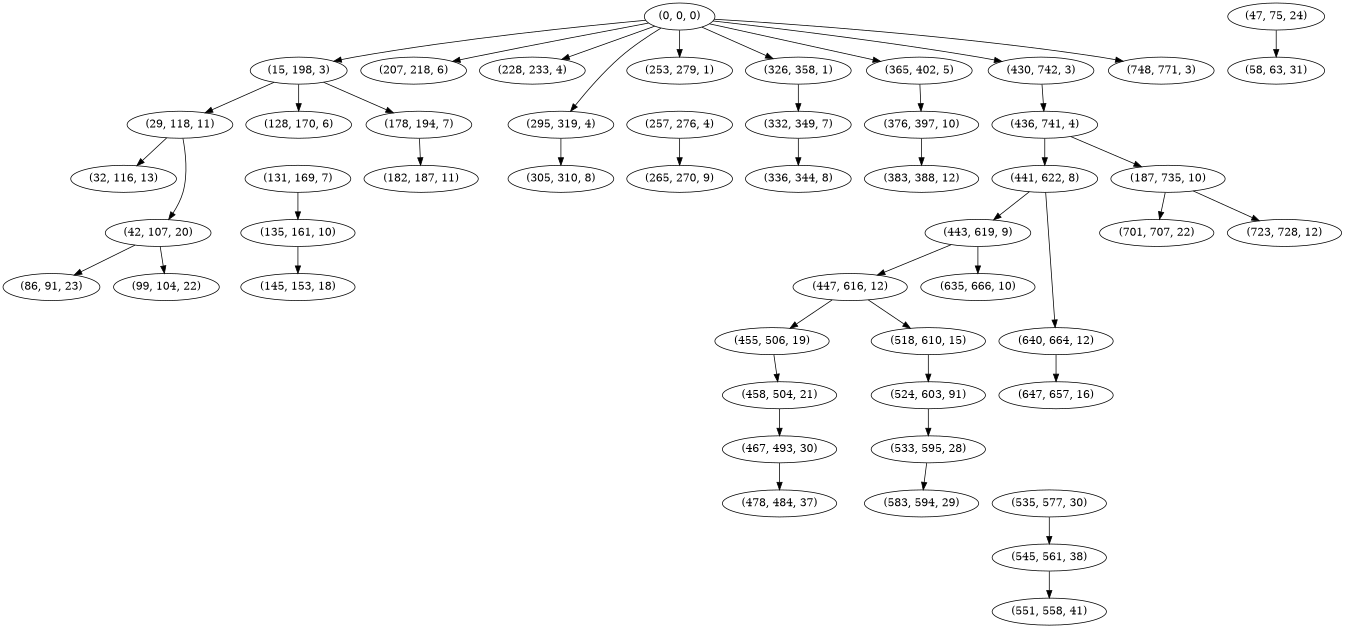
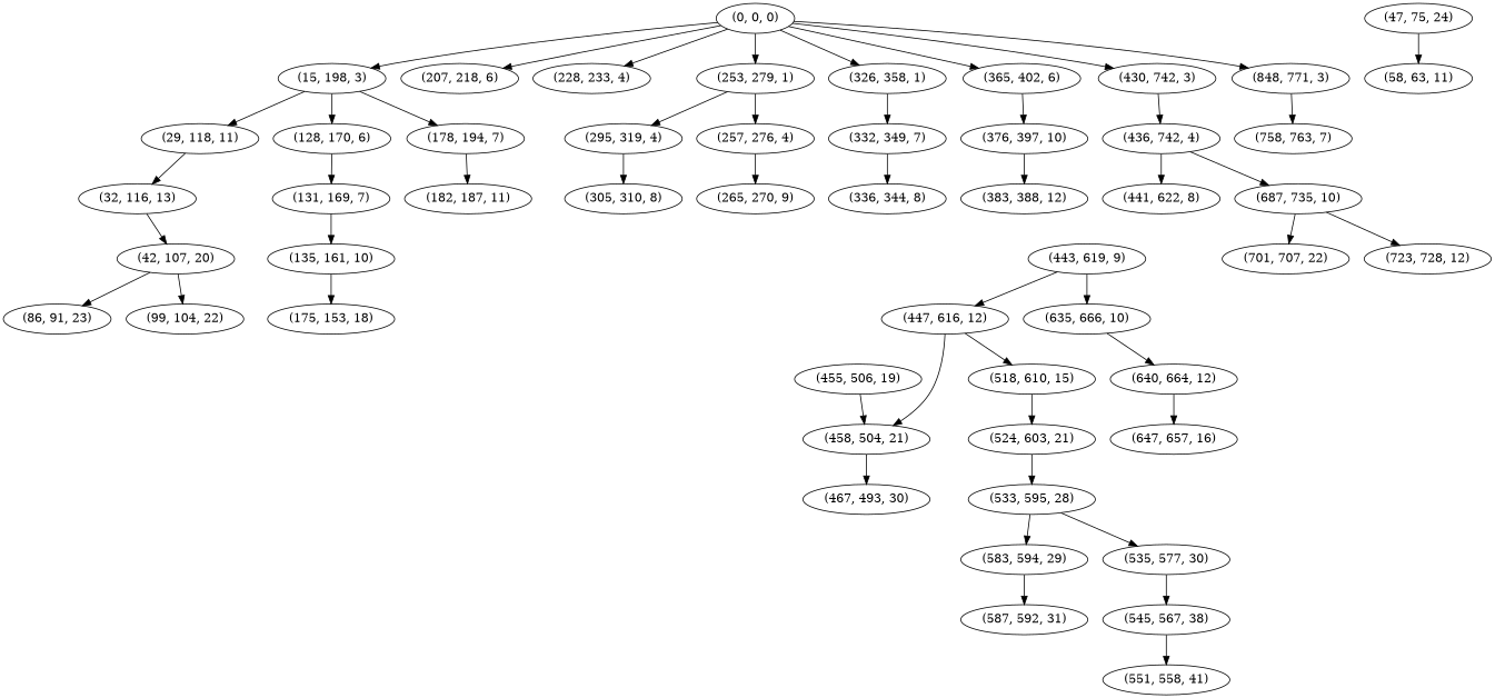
  digraph {
    "(0, 0, 0)"
    "(15, 198, 3)"
    "(207, 218, 6)"
    "(228, 233, 4)"
    "(253, 279, 1)"
    "(295, 319, 4)"
    "(326, 358, 1)"
-   "(365, 402, 5)"
+   "(365, 402, 5)" [label="(365, 402, 6)"]
    "(430, 742, 3)"
-   "(748, 771, 3)"
+   "(748, 771, 3)" [label="(848, 771, 3)"]
    "(29, 118, 11)"
    "(128, 170, 6)"
    "(178, 194, 7)"
    "(257, 276, 4)"
    "(305, 310, 8)"
    "(332, 349, 7)"
    "(376, 397, 10)"
-   "(436, 741, 4)"
+   "(436, 741, 4)" [label="(436, 742, 4)"]
+   "(758, 763, 7)"
    "(32, 116, 13)"
    "(131, 169, 7)"
    "(182, 187, 11)"
    "(42, 107, 20)"
    "(86, 91, 23)"
    "(99, 104, 22)"
    "(47, 75, 24)"
-   "(58, 63, 31)"
+   "(58, 63, 31)" [label="(58, 63, 11)"]
    "(135, 161, 10)"
-   "(145, 153, 18)"
+   "(145, 153, 18)" [label="(175, 153, 18)"]
    "(265, 270, 9)"
    "(336, 344, 8)"
    "(383, 388, 12)"
    "(441, 622, 8)"
-   "(687, 735, 10)" [label="(187, 735, 10)"]
+   "(687, 735, 10)"
    "(443, 619, 9)"
    "(635, 666, 10)"
    "(640, 664, 12)"
    "(701, 707, 22)"
    "(723, 728, 12)"
    "(447, 616, 12)"
    "(455, 506, 19)"
    "(518, 610, 15)"
    "(458, 504, 21)"
-   "(524, 603, 21)" [label="(524, 603, 91)"]
+   "(524, 603, 21)"
    "(467, 493, 30)"
-   "(478, 484, 37)"
    "(533, 595, 28)"
    "(535, 577, 30)"
    "(583, 594, 29)"
-   "(545, 567, 38)" [label="(545, 561, 38)"]
+   "(545, 567, 38)"
+   "(587, 592, 31)"
    "(551, 558, 41)"
    "(647, 657, 16)"
    "(0, 0, 0)" -> "(15, 198, 3)"
    "(0, 0, 0)" -> "(207, 218, 6)"
    "(0, 0, 0)" -> "(228, 233, 4)"
    "(0, 0, 0)" -> "(253, 279, 1)"
-   "(0, 0, 0)" -> "(295, 319, 4)"
+   "(253, 279, 1)" -> "(295, 319, 4)"
    "(0, 0, 0)" -> "(326, 358, 1)"
    "(0, 0, 0)" -> "(365, 402, 5)"
    "(0, 0, 0)" -> "(430, 742, 3)"
    "(0, 0, 0)" -> "(748, 771, 3)"
    "(15, 198, 3)" -> "(29, 118, 11)"
    "(15, 198, 3)" -> "(128, 170, 6)"
    "(15, 198, 3)" -> "(178, 194, 7)"
+   "(253, 279, 1)" -> "(257, 276, 4)"
    "(295, 319, 4)" -> "(305, 310, 8)"
    "(326, 358, 1)" -> "(332, 349, 7)"
    "(365, 402, 5)" -> "(376, 397, 10)"
    "(430, 742, 3)" -> "(436, 741, 4)"
+   "(748, 771, 3)" -> "(758, 763, 7)"
    "(29, 118, 11)" -> "(32, 116, 13)"
+   "(128, 170, 6)" -> "(131, 169, 7)"
    "(178, 194, 7)" -> "(182, 187, 11)"
    "(257, 276, 4)" -> "(265, 270, 9)"
    "(332, 349, 7)" -> "(336, 344, 8)"
    "(376, 397, 10)" -> "(383, 388, 12)"
    "(436, 741, 4)" -> "(441, 622, 8)"
    "(436, 741, 4)" -> "(687, 735, 10)"
-   "(29, 118, 11)" -> "(42, 107, 20)"
+   "(32, 116, 13)" -> "(42, 107, 20)"
    "(131, 169, 7)" -> "(135, 161, 10)"
    "(42, 107, 20)" -> "(86, 91, 23)"
    "(42, 107, 20)" -> "(99, 104, 22)"
    "(47, 75, 24)" -> "(58, 63, 31)"
    "(135, 161, 10)" -> "(145, 153, 18)"
-   "(441, 622, 8)" -> "(443, 619, 9)"
    "(687, 735, 10)" -> "(701, 707, 22)"
    "(687, 735, 10)" -> "(723, 728, 12)"
    "(443, 619, 9)" -> "(635, 666, 10)"
    "(443, 619, 9)" -> "(447, 616, 12)"
-   "(441, 622, 8)" -> "(640, 664, 12)"
+   "(635, 666, 10)" -> "(640, 664, 12)"
    "(640, 664, 12)" -> "(647, 657, 16)"
-   "(447, 616, 12)" -> "(455, 506, 19)"
+   "(447, 616, 12)" -> "(458, 504, 21)"
    "(447, 616, 12)" -> "(518, 610, 15)"
    "(455, 506, 19)" -> "(458, 504, 21)"
    "(518, 610, 15)" -> "(524, 603, 21)"
    "(458, 504, 21)" -> "(467, 493, 30)"
    "(524, 603, 21)" -> "(533, 595, 28)"
-   "(467, 493, 30)" -> "(478, 484, 37)"
+   "(533, 595, 28)" -> "(535, 577, 30)"
    "(533, 595, 28)" -> "(583, 594, 29)"
    "(535, 577, 30)" -> "(545, 567, 38)"
+   "(583, 594, 29)" -> "(587, 592, 31)"
    "(545, 567, 38)" -> "(551, 558, 41)"
  }
